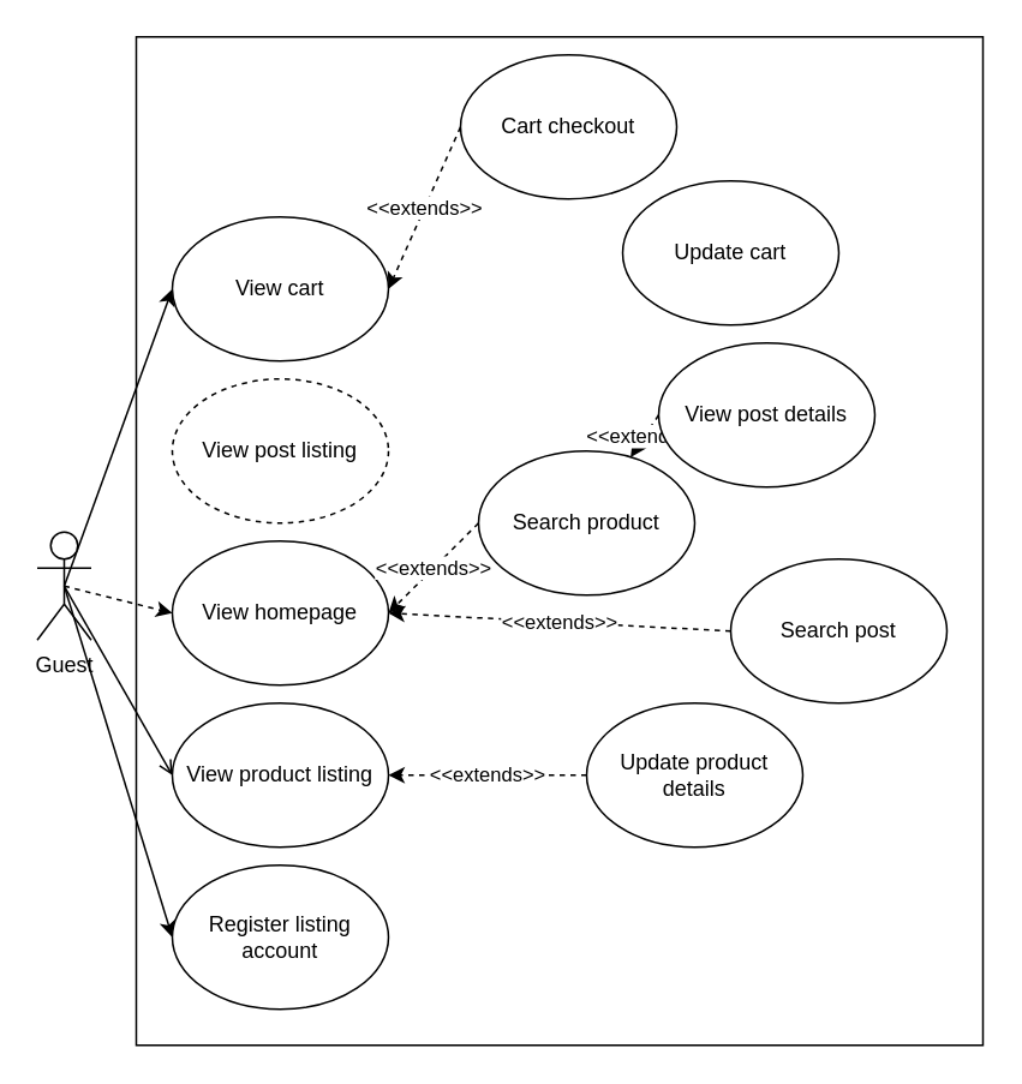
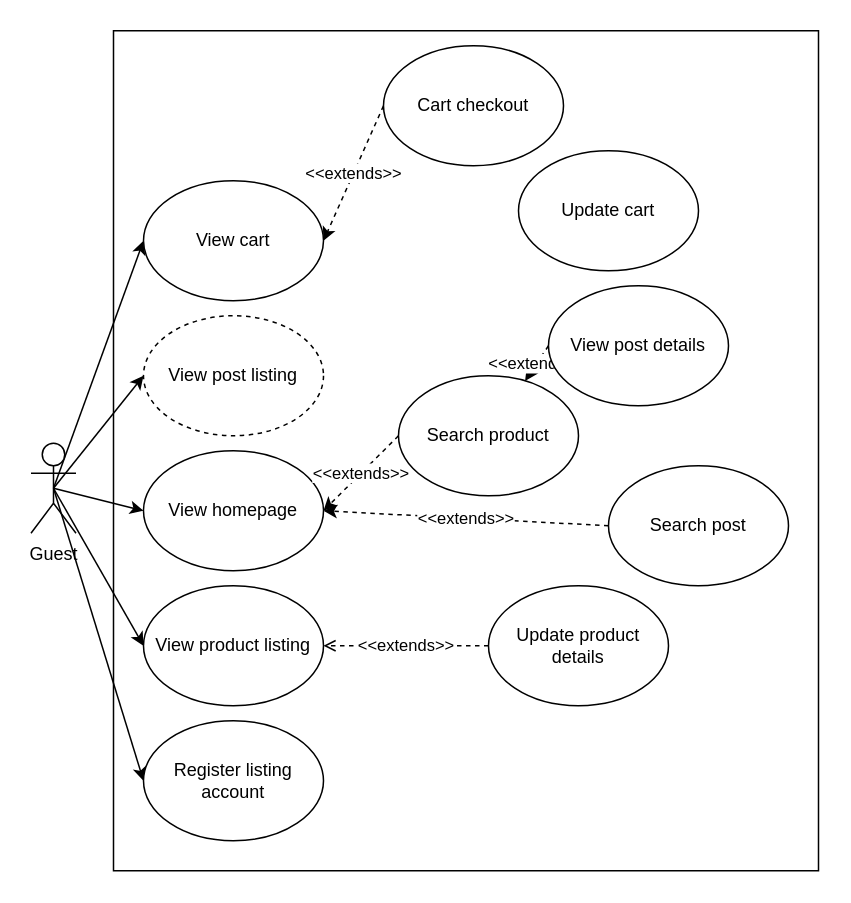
  <mxCell id="0" />
  <mxCell id="1" parent="0" />
  <mxCell id="2" value="" style="rounded=0;whiteSpace=wrap;html=1;" vertex="1" parent="1"><mxGeometry x="75" y="20" width="470" height="560" as="geometry" /></mxCell>
  <mxCell id="3" style="edgeStyle=none;rounded=0;orthogonalLoop=1;jettySize=auto;html=1;exitX=0.5;exitY=0.5;exitDx=0;exitDy=0;exitPerimeter=0;entryX=0;entryY=0.5;entryDx=0;entryDy=0;" edge="1" parent="1" source="8" target="16"><mxGeometry relative="1" as="geometry" /></mxCell>
- <mxCell id="5" style="edgeStyle=none;rounded=0;orthogonalLoop=1;jettySize=auto;html=1;exitX=0.5;exitY=0.5;exitDx=0;exitDy=0;exitPerimeter=0;entryX=0;entryY=0.5;entryDx=0;entryDy=0;dashed=1;" edge="1" parent="1" source="8" target="13"><mxGeometry relative="1" as="geometry" /></mxCell>
- <mxCell id="6" style="edgeStyle=none;rounded=0;orthogonalLoop=1;jettySize=auto;html=1;exitX=0.5;exitY=0.5;exitDx=0;exitDy=0;exitPerimeter=0;entryX=0;entryY=0.5;entryDx=0;entryDy=0;endArrow=open;" edge="1" parent="1" source="8" target="10"><mxGeometry relative="1" as="geometry" /></mxCell>
+ <mxCell id="4" style="edgeStyle=none;rounded=0;orthogonalLoop=1;jettySize=auto;html=1;exitX=0.5;exitY=0.5;exitDx=0;exitDy=0;exitPerimeter=0;entryX=0;entryY=0.5;entryDx=0;entryDy=0;" edge="1" parent="1" source="8" target="12"><mxGeometry relative="1" as="geometry" /></mxCell>
+ <mxCell id="5" style="edgeStyle=none;rounded=0;orthogonalLoop=1;jettySize=auto;html=1;exitX=0.5;exitY=0.5;exitDx=0;exitDy=0;exitPerimeter=0;entryX=0;entryY=0.5;entryDx=0;entryDy=0;" edge="1" parent="1" source="8" target="13"><mxGeometry relative="1" as="geometry" /></mxCell>
+ <mxCell id="6" style="edgeStyle=none;rounded=0;orthogonalLoop=1;jettySize=auto;html=1;exitX=0.5;exitY=0.5;exitDx=0;exitDy=0;exitPerimeter=0;entryX=0;entryY=0.5;entryDx=0;entryDy=0;" edge="1" parent="1" source="8" target="10"><mxGeometry relative="1" as="geometry" /></mxCell>
  <mxCell id="7" style="edgeStyle=none;rounded=0;orthogonalLoop=1;jettySize=auto;html=1;exitX=0.5;exitY=0.5;exitDx=0;exitDy=0;exitPerimeter=0;entryX=0;entryY=0.5;entryDx=0;entryDy=0;" edge="1" parent="1" source="8" target="14"><mxGeometry relative="1" as="geometry" /></mxCell>
  <mxCell id="8" value="Guest" style="shape=umlActor;verticalLabelPosition=bottom;verticalAlign=top;html=1;outlineConnect=0;" vertex="1" parent="1"><mxGeometry x="20" y="295" width="30" height="60" as="geometry" /></mxCell>
- <mxCell id="9" value="&amp;lt;&amp;lt;extends&amp;gt;&amp;gt;" style="edgeStyle=orthogonalEdgeStyle;rounded=0;orthogonalLoop=1;jettySize=auto;html=1;dashed=1;entryX=1;entryY=0.5;entryDx=0;entryDy=0;" edge="1" parent="1" source="19" target="10"><mxGeometry relative="1" as="geometry" /></mxCell>
+ <mxCell id="9" value="&amp;lt;&amp;lt;extends&amp;gt;&amp;gt;" style="edgeStyle=orthogonalEdgeStyle;rounded=0;orthogonalLoop=1;jettySize=auto;html=1;dashed=1;entryX=1;entryY=0.5;entryDx=0;entryDy=0;endArrow=open;" edge="1" parent="1" source="19" target="10"><mxGeometry relative="1" as="geometry" /></mxCell>
  <mxCell id="10" value="View product listing" style="ellipse;whiteSpace=wrap;html=1;" vertex="1" parent="1"><mxGeometry x="95" y="390" width="120" height="80" as="geometry" /></mxCell>
  <mxCell id="11" value="&amp;lt;&amp;lt;extends&amp;gt;&amp;gt;" style="rounded=0;orthogonalLoop=1;jettySize=auto;html=1;exitX=0;exitY=0.5;exitDx=0;exitDy=0;dashed=1;" edge="1" parent="1" source="18" target="22"><mxGeometry relative="1" as="geometry" /></mxCell>
  <mxCell id="12" value="View post listing" style="ellipse;whiteSpace=wrap;html=1;dashed=1;" vertex="1" parent="1"><mxGeometry x="95" y="210" width="120" height="80" as="geometry" /></mxCell>
  <mxCell id="13" value="View homepage" style="ellipse;whiteSpace=wrap;html=1;" vertex="1" parent="1"><mxGeometry x="95" y="300" width="120" height="80" as="geometry" /></mxCell>
  <mxCell id="14" value="Register listing account" style="ellipse;whiteSpace=wrap;html=1;" vertex="1" parent="1"><mxGeometry x="95" y="480" width="120" height="80" as="geometry" /></mxCell>
  <mxCell id="15" value="&amp;lt;&amp;lt;extends&amp;gt;&amp;gt;" style="edgeStyle=none;rounded=0;orthogonalLoop=1;jettySize=auto;html=1;exitX=0;exitY=0.5;exitDx=0;exitDy=0;entryX=1;entryY=0.5;entryDx=0;entryDy=0;dashed=1;" edge="1" parent="1" source="17" target="16"><mxGeometry x="-0.005" relative="1" as="geometry"><mxPoint as="offset" /></mxGeometry></mxCell>
  <mxCell id="16" value="View cart" style="ellipse;whiteSpace=wrap;html=1;" vertex="1" parent="1"><mxGeometry x="95" y="120" width="120" height="80" as="geometry" /></mxCell>
  <mxCell id="17" value="Cart checkout" style="ellipse;whiteSpace=wrap;html=1;" vertex="1" parent="1"><mxGeometry x="255" y="30" width="120" height="80" as="geometry" /></mxCell>
  <mxCell id="18" value="View post details" style="ellipse;whiteSpace=wrap;html=1;" vertex="1" parent="1"><mxGeometry x="365" y="190" width="120" height="80" as="geometry" /></mxCell>
  <mxCell id="19" value="Update product details" style="ellipse;whiteSpace=wrap;html=1;" vertex="1" parent="1"><mxGeometry x="325" y="390" width="120" height="80" as="geometry" /></mxCell>
  <mxCell id="20" value="Update cart" style="ellipse;whiteSpace=wrap;html=1;" vertex="1" parent="1"><mxGeometry x="345" y="100" width="120" height="80" as="geometry" /></mxCell>
  <mxCell id="21" value="&amp;lt;&amp;lt;extends&amp;gt;&amp;gt;" style="rounded=0;orthogonalLoop=1;jettySize=auto;html=1;exitX=0;exitY=0.5;exitDx=0;exitDy=0;entryX=1;entryY=0.5;entryDx=0;entryDy=0;dashed=1;" edge="1" parent="1" source="22" target="13"><mxGeometry relative="1" as="geometry" /></mxCell>
  <mxCell id="22" value="Search product" style="ellipse;whiteSpace=wrap;html=1;" vertex="1" parent="1"><mxGeometry x="265" y="250" width="120" height="80" as="geometry" /></mxCell>
  <mxCell id="23" value="&amp;lt;&amp;lt;extends&amp;gt;&amp;gt;" style="edgeStyle=none;rounded=0;orthogonalLoop=1;jettySize=auto;html=1;exitX=0;exitY=0.5;exitDx=0;exitDy=0;entryX=1;entryY=0.5;entryDx=0;entryDy=0;dashed=1;" edge="1" parent="1" source="24" target="13"><mxGeometry relative="1" as="geometry" /></mxCell>
  <mxCell id="24" value="Search post" style="ellipse;whiteSpace=wrap;html=1;" vertex="1" parent="1"><mxGeometry x="405" y="310" width="120" height="80" as="geometry" /></mxCell>
